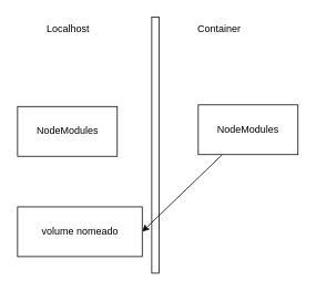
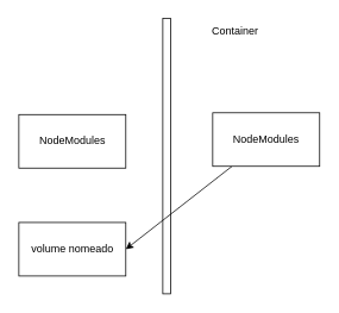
  <mxCell id="0" />
  <mxCell id="1" parent="0" />
  <mxCell id="2" value="NodeModules" style="whiteSpace=wrap;html=1;" parent="1" vertex="1"><mxGeometry x="20.5" y="128" width="120" height="60" as="geometry" /></mxCell>
  <mxCell id="3" value="" style="whiteSpace=wrap;html=1;" parent="1" vertex="1"><mxGeometry x="182" y="20" width="9" height="309" as="geometry" /></mxCell>
- <mxCell id="4" value="Localhost" style="text;html=1;align=center;verticalAlign=middle;resizable=0;points=[];autosize=1;strokeColor=none;fillColor=none;" parent="1" vertex="1"><mxGeometry x="46" y="22" width="69" height="26" as="geometry" /></mxCell>
  <mxCell id="5" value="Container" style="text;html=1;align=center;verticalAlign=middle;resizable=0;points=[];autosize=1;strokeColor=none;fillColor=none;" parent="1" vertex="1"><mxGeometry x="228" y="22" width="70" height="26" as="geometry" /></mxCell>
  <mxCell id="6" style="edgeStyle=none;html=1;entryX=1;entryY=0.5;entryDx=0;entryDy=0;" edge="1" parent="1" source="7" target="8"><mxGeometry relative="1" as="geometry" /></mxCell>
  <mxCell id="7" value="NodeModules" style="whiteSpace=wrap;html=1;" parent="1" vertex="1"><mxGeometry x="238" y="126" width="120" height="60" as="geometry" /></mxCell>
- <mxCell id="8" value="volume nomeado" style="whiteSpace=wrap;html=1;" vertex="1" parent="1"><mxGeometry x="20.5" y="249" width="150" height="60" as="geometry" /></mxCell>
+ <mxCell id="8" value="volume nomeado" style="whiteSpace=wrap;html=1;" vertex="1" parent="1"><mxGeometry x="20.5" y="249" width="120" height="60" as="geometry" /></mxCell>
